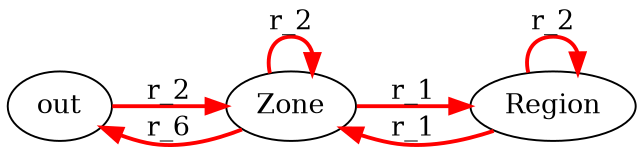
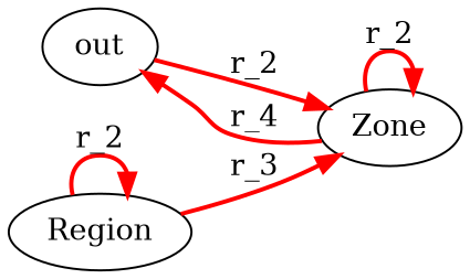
  digraph {
    rankdir=LR
    edge [color=red style=bold]
    n1 [label=out]
    n2 [label=Zone]
    n3 [label=Region]
    n1 -> n2 [label=r_2]
-   n2 -> n1 [label=r_6]
+   n2 -> n1 [label=r_4]
    n2 -> n2 [label=r_2]
-   n2 -> n3 [label=r_1]
-   n3 -> n2 [label=r_1]
+   n3 -> n2 [label=r_3]
    n3 -> n3 [label=r_2]
  }
